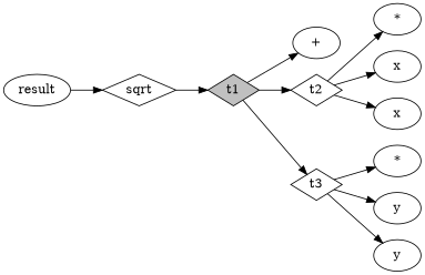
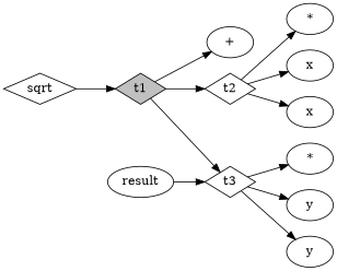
  digraph {
    rankdir=LR
    node [shape=ellipse]
    sqrt [shape=diamond]
    result
    t1 [fillcolor=gray shape=diamond style=filled]
    n4 [label="+"]
    t2 [shape=diamond]
    t3 [shape=diamond]
    n7 [label="*"]
    n8 [label=x]
    n9 [label=x]
    n10 [label="*"]
    n11 [label=y]
    n12 [label=y]
    sqrt -> t1
-   result -> sqrt
+   result -> t3
    t1 -> n4
    t1 -> t2
    t1 -> t3
    t2 -> n7
    t2 -> n8
    t2 -> n9
    t3 -> n10
    t3 -> n11
    t3 -> n12
  }
